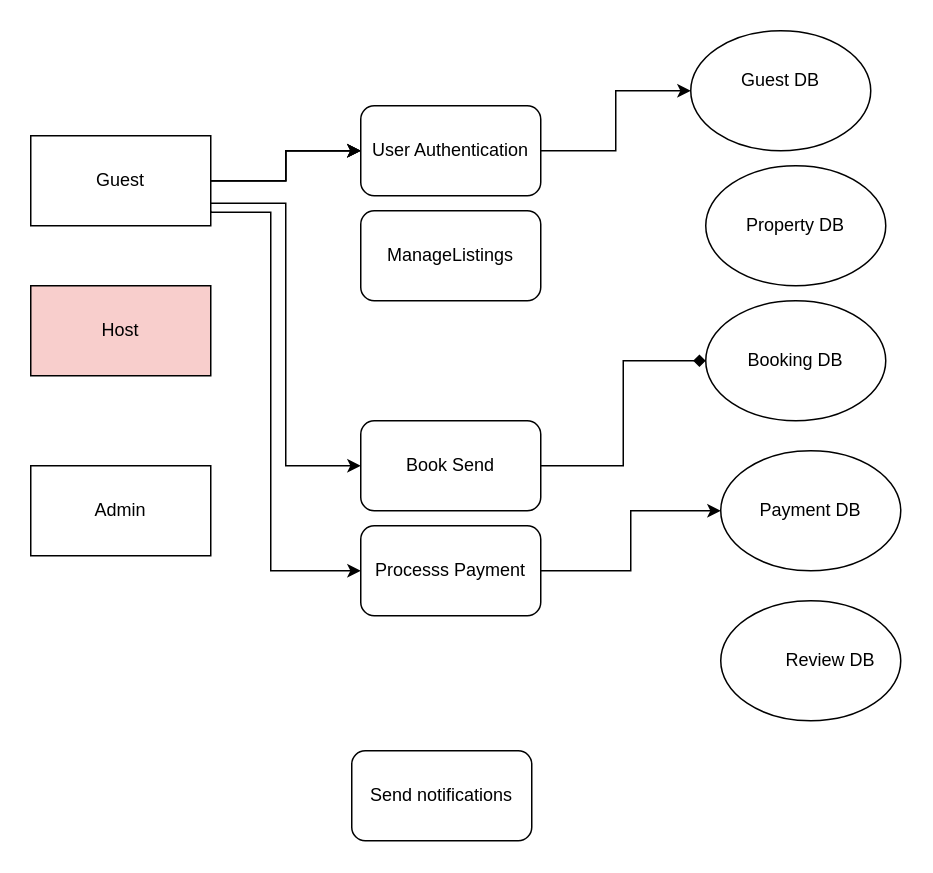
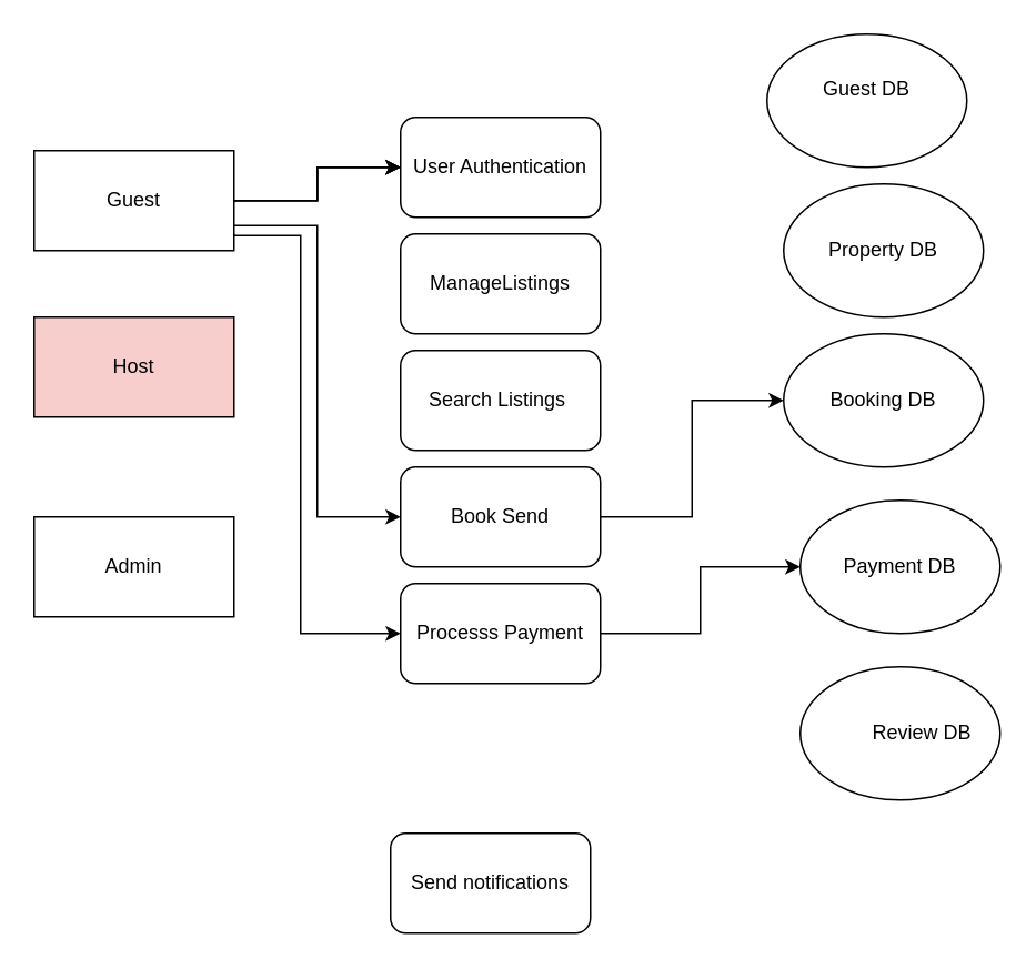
  <mxCell id="0" />
  <mxCell id="1" parent="0" />
  <mxCell id="2" value="Admin" style="rounded=0;whiteSpace=wrap;html=1;" vertex="1" parent="1"><mxGeometry x="20" y="310" width="120" height="60" as="geometry" /></mxCell>
  <mxCell id="3" value="" style="edgeStyle=orthogonalEdgeStyle;rounded=0;orthogonalLoop=1;jettySize=auto;html=1;entryX=0;entryY=0.5;entryDx=0;entryDy=0;exitX=1;exitY=0.75;exitDx=0;exitDy=0;" edge="1" parent="1" source="8" target="14"><mxGeometry relative="1" as="geometry" /></mxCell>
  <mxCell id="4" value="Host" style="rounded=0;whiteSpace=wrap;html=1;fillColor=#f8cecc;" vertex="1" parent="1"><mxGeometry x="20" y="190" width="120" height="60" as="geometry" /></mxCell>
  <mxCell id="5" value="" style="edgeStyle=orthogonalEdgeStyle;rounded=0;orthogonalLoop=1;jettySize=auto;html=1;exitX=1;exitY=0.5;exitDx=0;exitDy=0;" edge="1" parent="1" source="8" target="18"><mxGeometry relative="1" as="geometry"><mxPoint x="150" y="80" as="sourcePoint" /></mxGeometry></mxCell>
  <mxCell id="6" value="" style="edgeStyle=orthogonalEdgeStyle;rounded=0;orthogonalLoop=1;jettySize=auto;html=1;" edge="1" parent="1" source="8" target="18"><mxGeometry relative="1" as="geometry" /></mxCell>
  <mxCell id="7" value="" style="edgeStyle=orthogonalEdgeStyle;rounded=0;orthogonalLoop=1;jettySize=auto;html=1;" edge="1" parent="1" source="8" target="18"><mxGeometry relative="1" as="geometry" /></mxCell>
  <mxCell id="8" value="Guest" style="rounded=0;whiteSpace=wrap;html=1;" vertex="1" parent="1"><mxGeometry x="20" y="90" width="120" height="60" as="geometry" /></mxCell>
  <mxCell id="9" value="Send notifications" style="rounded=1;whiteSpace=wrap;html=1;" vertex="1" parent="1"><mxGeometry x="234" y="500" width="120" height="60" as="geometry" /></mxCell>
  <mxCell id="10" value="" style="edgeStyle=orthogonalEdgeStyle;rounded=0;orthogonalLoop=1;jettySize=auto;html=1;entryX=0;entryY=0.5;entryDx=0;entryDy=0;" edge="1" parent="1" target="12"><mxGeometry relative="1" as="geometry"><mxPoint x="140" y="140" as="sourcePoint" /><Array as="points"><mxPoint x="180" y="141" /><mxPoint x="180" y="380" /></Array></mxGeometry></mxCell>
  <mxCell id="11" value="" style="edgeStyle=orthogonalEdgeStyle;rounded=0;orthogonalLoop=1;jettySize=auto;html=1;entryX=0;entryY=0.5;entryDx=0;entryDy=0;" edge="1" parent="1" source="12" target="20"><mxGeometry relative="1" as="geometry"><mxPoint x="440" y="380" as="targetPoint" /></mxGeometry></mxCell>
  <mxCell id="12" value="Processs Payment" style="rounded=1;whiteSpace=wrap;html=1;" vertex="1" parent="1"><mxGeometry x="240" y="350" width="120" height="60" as="geometry" /></mxCell>
- <mxCell id="13" value="" style="edgeStyle=orthogonalEdgeStyle;rounded=0;orthogonalLoop=1;jettySize=auto;html=1;endArrow=diamond;" edge="1" parent="1" source="14" target="21"><mxGeometry relative="1" as="geometry" /></mxCell>
+ <mxCell id="13" value="" style="edgeStyle=orthogonalEdgeStyle;rounded=0;orthogonalLoop=1;jettySize=auto;html=1;" edge="1" parent="1" source="14" target="21"><mxGeometry relative="1" as="geometry" /></mxCell>
  <mxCell id="14" value="Book Send" style="rounded=1;whiteSpace=wrap;html=1;" vertex="1" parent="1"><mxGeometry x="240" y="280" width="120" height="60" as="geometry" /></mxCell>
+ <mxCell id="15" value="Search Listings&amp;nbsp;" style="rounded=1;whiteSpace=wrap;html=1;" vertex="1" parent="1"><mxGeometry x="240" y="210" width="120" height="60" as="geometry" /></mxCell>
  <mxCell id="16" value="ManageListings" style="rounded=1;whiteSpace=wrap;html=1;" vertex="1" parent="1"><mxGeometry x="240" y="140" width="120" height="60" as="geometry" /></mxCell>
- <mxCell id="17" value="" style="edgeStyle=orthogonalEdgeStyle;rounded=0;orthogonalLoop=1;jettySize=auto;html=1;" edge="1" parent="1" source="18" target="23"><mxGeometry relative="1" as="geometry" /></mxCell>
  <mxCell id="18" value="User Authentication" style="rounded=1;whiteSpace=wrap;html=1;" vertex="1" parent="1"><mxGeometry x="240" width="120" height="60" as="geometry" y="70" /></mxCell>
  <mxCell id="19" value="&lt;span style=&quot;white-space: pre;&quot;&gt;&#09;&lt;/span&gt;Review DB" style="ellipse;whiteSpace=wrap;html=1;" vertex="1" parent="1"><mxGeometry x="480" y="400" width="120" height="80" as="geometry" /></mxCell>
  <mxCell id="20" value="Payment DB" style="ellipse;whiteSpace=wrap;html=1;" vertex="1" parent="1"><mxGeometry x="480" y="300" width="120" height="80" as="geometry" /></mxCell>
  <mxCell id="21" value="Booking DB" style="ellipse;whiteSpace=wrap;html=1;" vertex="1" parent="1"><mxGeometry x="470" y="200" width="120" height="80" as="geometry" /></mxCell>
  <mxCell id="22" value="Property DB" style="ellipse;whiteSpace=wrap;html=1;" vertex="1" parent="1"><mxGeometry x="470" y="110" width="120" height="80" as="geometry" /></mxCell>
  <mxCell id="23" value="Guest DB&lt;div&gt;&lt;br&gt;&lt;/div&gt;" style="ellipse;whiteSpace=wrap;html=1;" vertex="1" parent="1"><mxGeometry x="460" y="20" width="120" height="80" as="geometry" /></mxCell>
